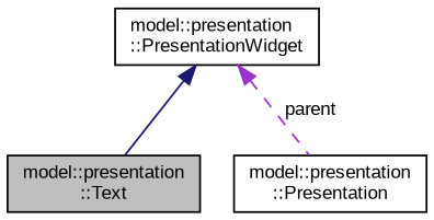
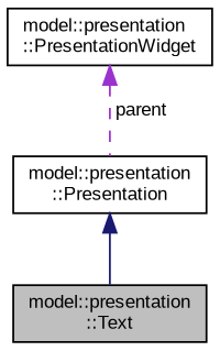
  digraph {
    fontname="Liberation Sans"
    node [color=black fillcolor=white fontname="Liberation Sans" fontsize=10 shape=record style=filled]
    edge [dir=back fontname="Liberation Sans" fontsize=10 labelfontname=Helvetica labelfontsize=10]
    n1 [fillcolor=grey75 fontcolor=black height=0.2 label="model::presentation\l::Text" width=0.4]
    n2 [height=0.2 label="model::presentation\l::PresentationWidget" width=0.4]
    n3 [height=0.2 label="model::presentation\l::Presentation" width=0.4]
-   n2 -> n1 [color=midnightblue style=solid]
+   n3 -> n1 [color=midnightblue style=solid]
    n2 -> n3 [color=darkorchid3 label=" parent" style=dashed]
  }
